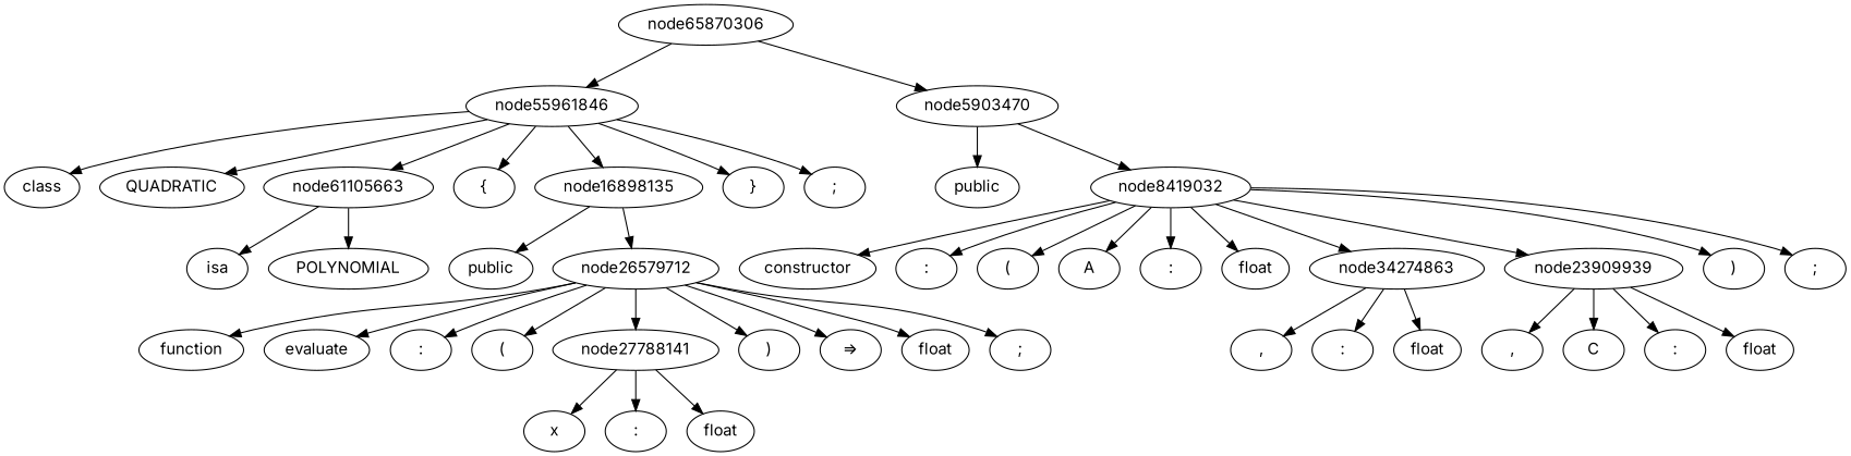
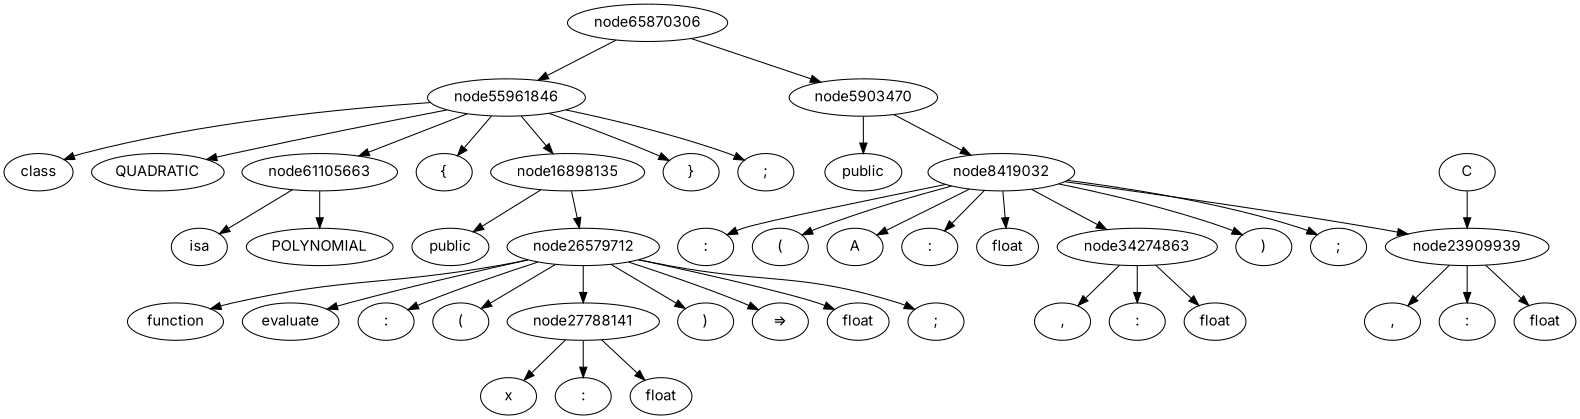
  digraph {
    fontname=Inter
    node [fontname=Inter]
    edge [fontname=Inter]
    node65870306
    node55961846
    node5903470
    n4 [label=class]
    n5 [label=QUADRATIC]
    node61105663
    n7 [label="{"]
    node16898135
    n9 [label="}"]
    n10 [label=";"]
    n11 [label=isa]
    n12 [label=POLYNOMIAL]
    n13 [label=public]
    node8419032
    n15 [label=public]
    n16 [label=node26579712]
-   n17 [label=constructor]
    n18 [label=":"]
    n19 [label="("]
    n20 [label=A]
    n21 [label=":"]
    n22 [label=float]
    n23 [label=node34274863]
    node23909939
    n25 [label=")"]
    n26 [label=";"]
    n27 [label=","]
    n28 [label=":"]
    n29 [label=float]
    n30 [label=","]
    n31 [label=C]
    n32 [label=":"]
    n33 [label=float]
    n34 [label=function]
    n35 [label=evaluate]
    n36 [label=":"]
    n37 [label="("]
    node27788141
    n39 [label=")"]
    n40 [label="=>"]
    n41 [label=float]
    n42 [label=";"]
    n43 [label=x]
    n44 [label=":"]
    n45 [label=float]
    node65870306 -> node55961846
    node65870306 -> node5903470
    node55961846 -> n4
    node55961846 -> n5
    node55961846 -> node61105663
    node55961846 -> n7
    node55961846 -> node16898135
    node55961846 -> n9
    node55961846 -> n10
    node5903470 -> n13
    node5903470 -> node8419032
    node61105663 -> n11
    node61105663 -> n12
    node16898135 -> n15
    node16898135 -> n16
-   node8419032 -> n17
    node8419032 -> n18
    node8419032 -> n19
    node8419032 -> n20
    node8419032 -> n21
    node8419032 -> n22
    node8419032 -> n23
    node8419032 -> node23909939
    node8419032 -> n25
    node8419032 -> n26
    n16 -> n34
    n16 -> n35
    n16 -> n36
    n16 -> n37
    n16 -> node27788141
    n16 -> n39
    n16 -> n40
    n16 -> n41
    n16 -> n42
    n23 -> n27
    n23 -> n28
    n23 -> n29
    node23909939 -> n30
-   node23909939 -> n31
+   n31 -> node23909939
    node23909939 -> n32
    node23909939 -> n33
    node27788141 -> n43
    node27788141 -> n44
    node27788141 -> n45
  }
